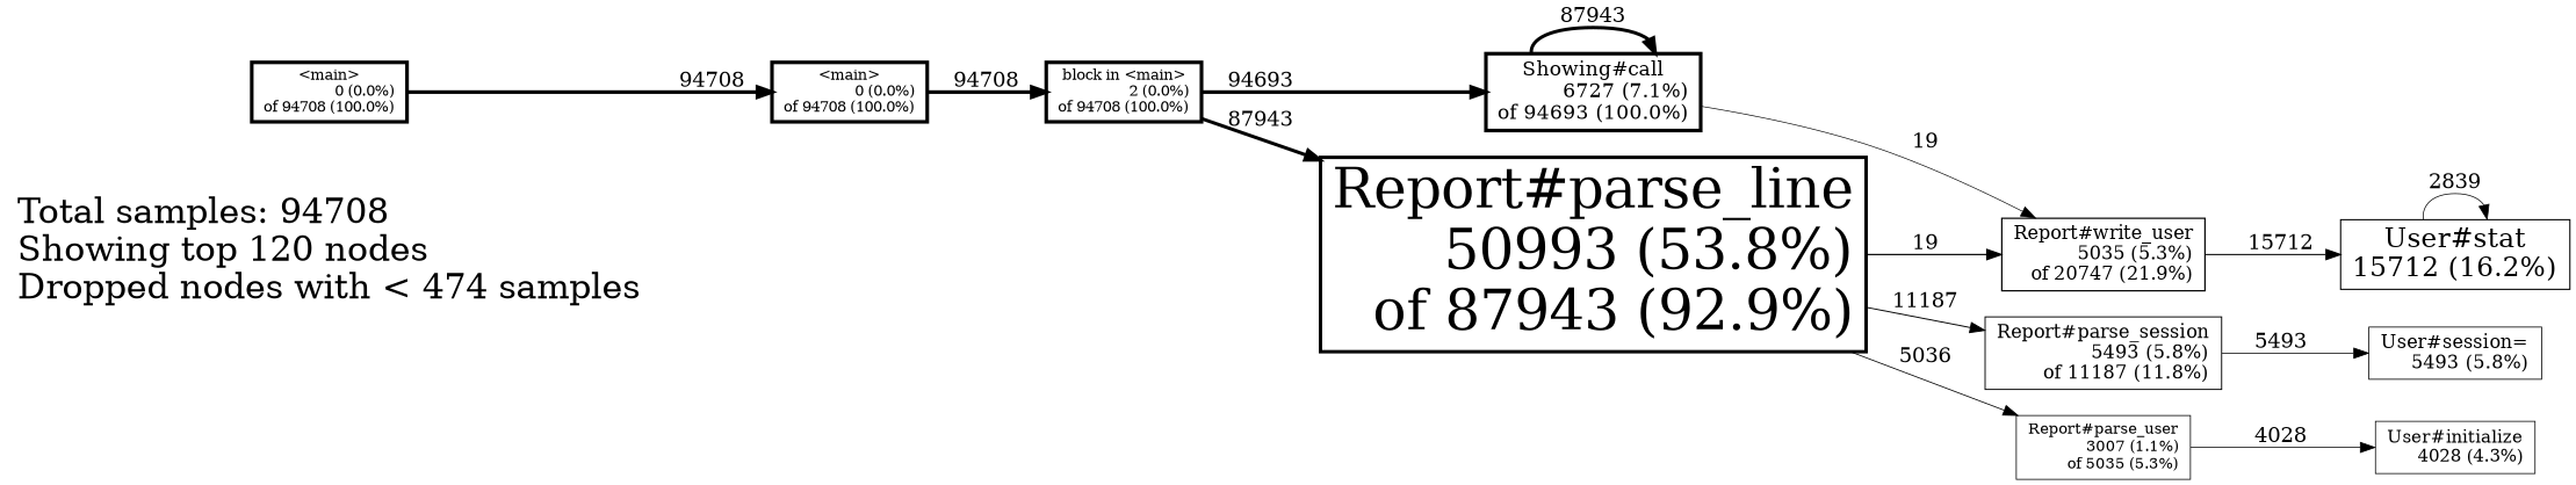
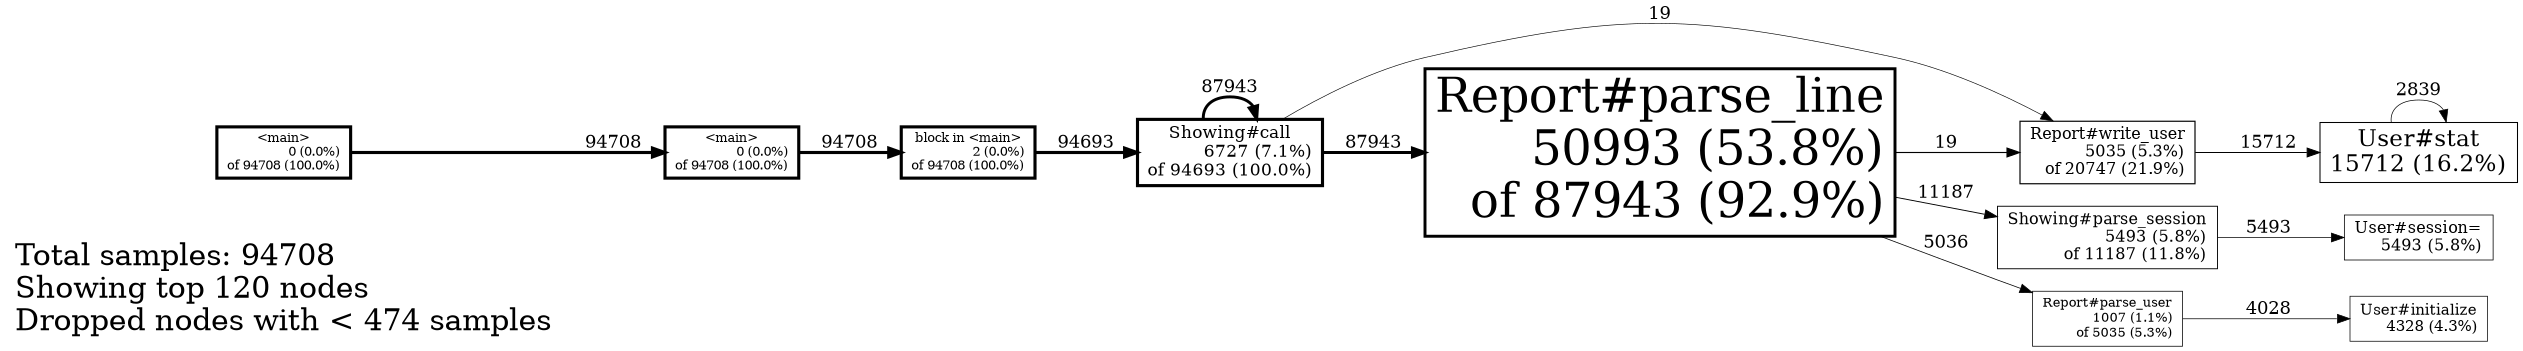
  digraph {
    rankdir=LR
    node [fontsize=10.0 shape=box penwidth=2.5]
    edge [penwidth=2.5 weight=94708]
    n1 [fontsize=24 label="\nTotal samples: 94708\lShowing top 120 nodes\lDropped nodes with < 474 samples\l" shape=plaintext penwidth=""]
    n2 [label="<main>\n0 (0.0%)\rof 94708 (100.0%)\r"]
    n3 [fontsize=10.00109818994764 label="block in <main>\n2 (0.0%)\rof 94708 (100.0%)\r"]
    n4 [fontsize=13.69376188888671 label="Showing#call\n6727 (7.1%)\rof 94693 (100.0%)\r" penwidth=2.4996832368965665]
    n5 [label="<main>\n0 (0.0%)\rof 94708 (100.0%)\r"]
    n6 [fontsize=38.0 label="Report#parse_line\n50993 (53.8%)\rof 87943 (92.9%)\r" penwidth=2.3571398403513957]
    n7 [fontsize=12.764693193183378 label="Report#write_user\n5035 (5.3%)\rof 20747 (21.9%)\r" penwidth=0.9381256071292816]
-   n8 [fontsize=13.01617869119291 label="Report#parse_session\n5493 (5.8%)\rof 11187 (11.8%)\r" penwidth=0.7362419225408624]
-   n9 [fontsize=10.552938638636675 label="Report#parse_user\n3007 (1.1%)\rof 5035 (5.3%)\r" penwidth=0.6063268150525827]
+   n8 [fontsize=13.01617869119291 label="Showing#parse_session\n5493 (5.8%)\rof 11187 (11.8%)\r" penwidth=0.7362419225408624]
+   n9 [fontsize=10.552938638636675 label="Report#parse_user\n1007 (1.1%)\rof 5035 (5.3%)\r" penwidth=0.6063268150525827]
    n10 [fontsize=18.627380228658836 label="User#stat\n15712 (16.2%)\r" penwidth=0.8317987920766989]
    n11 [fontsize=13.01617869119291 label="User#session=\n5493 (5.8%)\r" penwidth=0.6159986484774254]
-   n12 [fontsize=12.211754554546703 label="User#initialize\n4028 (4.3%)\r" penwidth=0.5850614520420662]
+   n12 [fontsize=12.211754554546703 label="User#initialize\n4328 (4.3%)\r" penwidth=0.5850614520420662]
    n2 -> n3 [label=94708]
    n3 -> n4 [label=94693 penwidth=2.4996832368965665 weight=94693]
    n4 -> n4 [label=87943 penwidth=2.3571398403513957 weight=87943]
-   n3 -> n6 [label=87943 penwidth=2.3571398403513957 weight=87943]
+   n4 -> n6 [label=87943 penwidth=2.3571398403513957 weight=87943]
    n4 -> n7 [label=19 penwidth=0.5004012332643494 weight=19]
    n5 -> n2 [label=94708]
    n6 -> n7 [label=19 penwidth=0.9377243738649322 weight=20728]
    n6 -> n8 [label=11187 penwidth=0.7362419225408624 weight=11187]
    n6 -> n9 [label=5036 penwidth=0.6063268150525827 weight=5035]
    n7 -> n10 [label=15712 penwidth=0.8317987920766989 weight=15712]
    n8 -> n11 [label=5493 penwidth=0.6159986484774254 weight=5493]
    n9 -> n12 [label=4028 penwidth=0.5850614520420662 weight=4028]
    n10 -> n10 [label=2839 penwidth=0.5599526967098872 weight=2839]
  }
